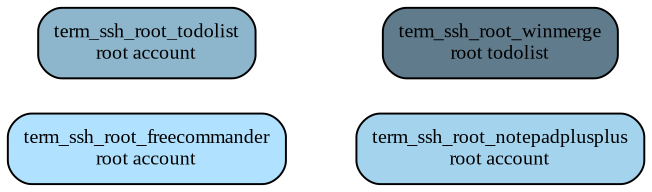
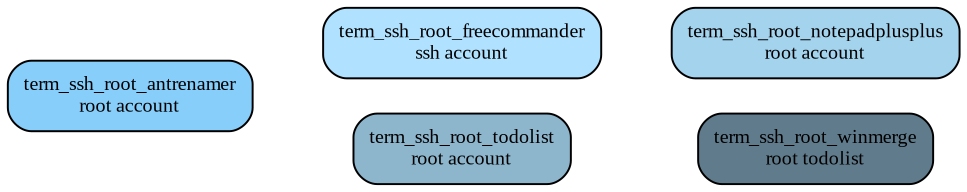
  digraph {
    fontname="Liberation Serif"
    rankdir=LR
    node [fontname="Liberation Serif" fontsize=10.0 shape=box style="filled,rounded"]
    edge [fontname="Liberation Serif" style=invis]
-   n2 [fillcolor=lightskyblue1 label="term_ssh_root_freecommander\nroot account"]
+   n1 [fillcolor=lightskyblue label="term_ssh_root_antrenamer\nroot account"]
+   n2 [fillcolor=lightskyblue1 label="term_ssh_root_freecommander\nssh account"]
    n3 [fillcolor=lightskyblue3 label="term_ssh_root_todolist\nroot account"]
    n4 [fillcolor=lightskyblue2 label="term_ssh_root_notepadplusplus\nroot account"]
    n5 [fillcolor=lightskyblue4 label="term_ssh_root_winmerge\nroot todolist"]
+   n1 -> n2
+   n1 -> n3
    n2 -> n4
    n3 -> n5
  }
